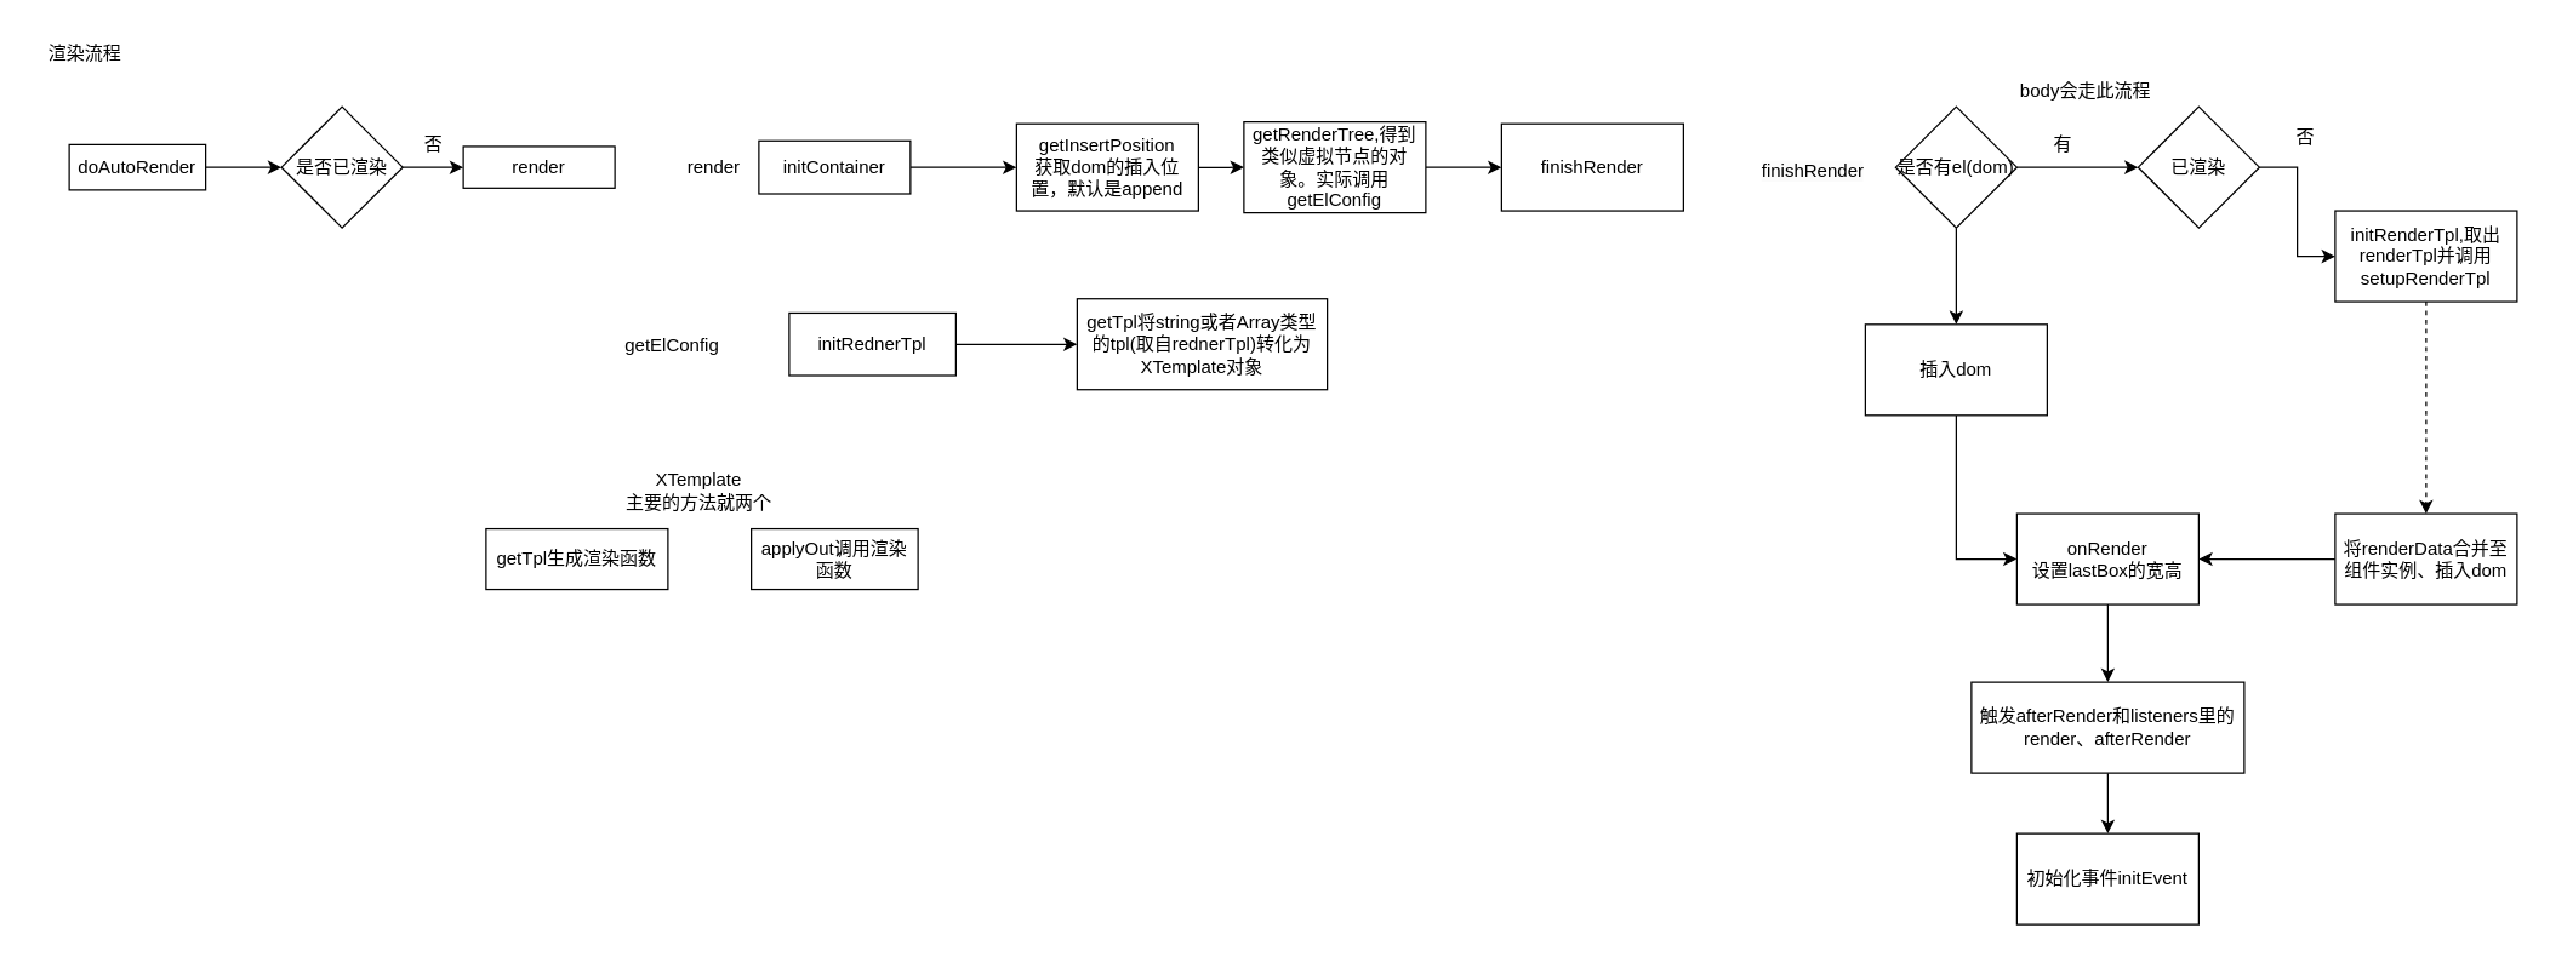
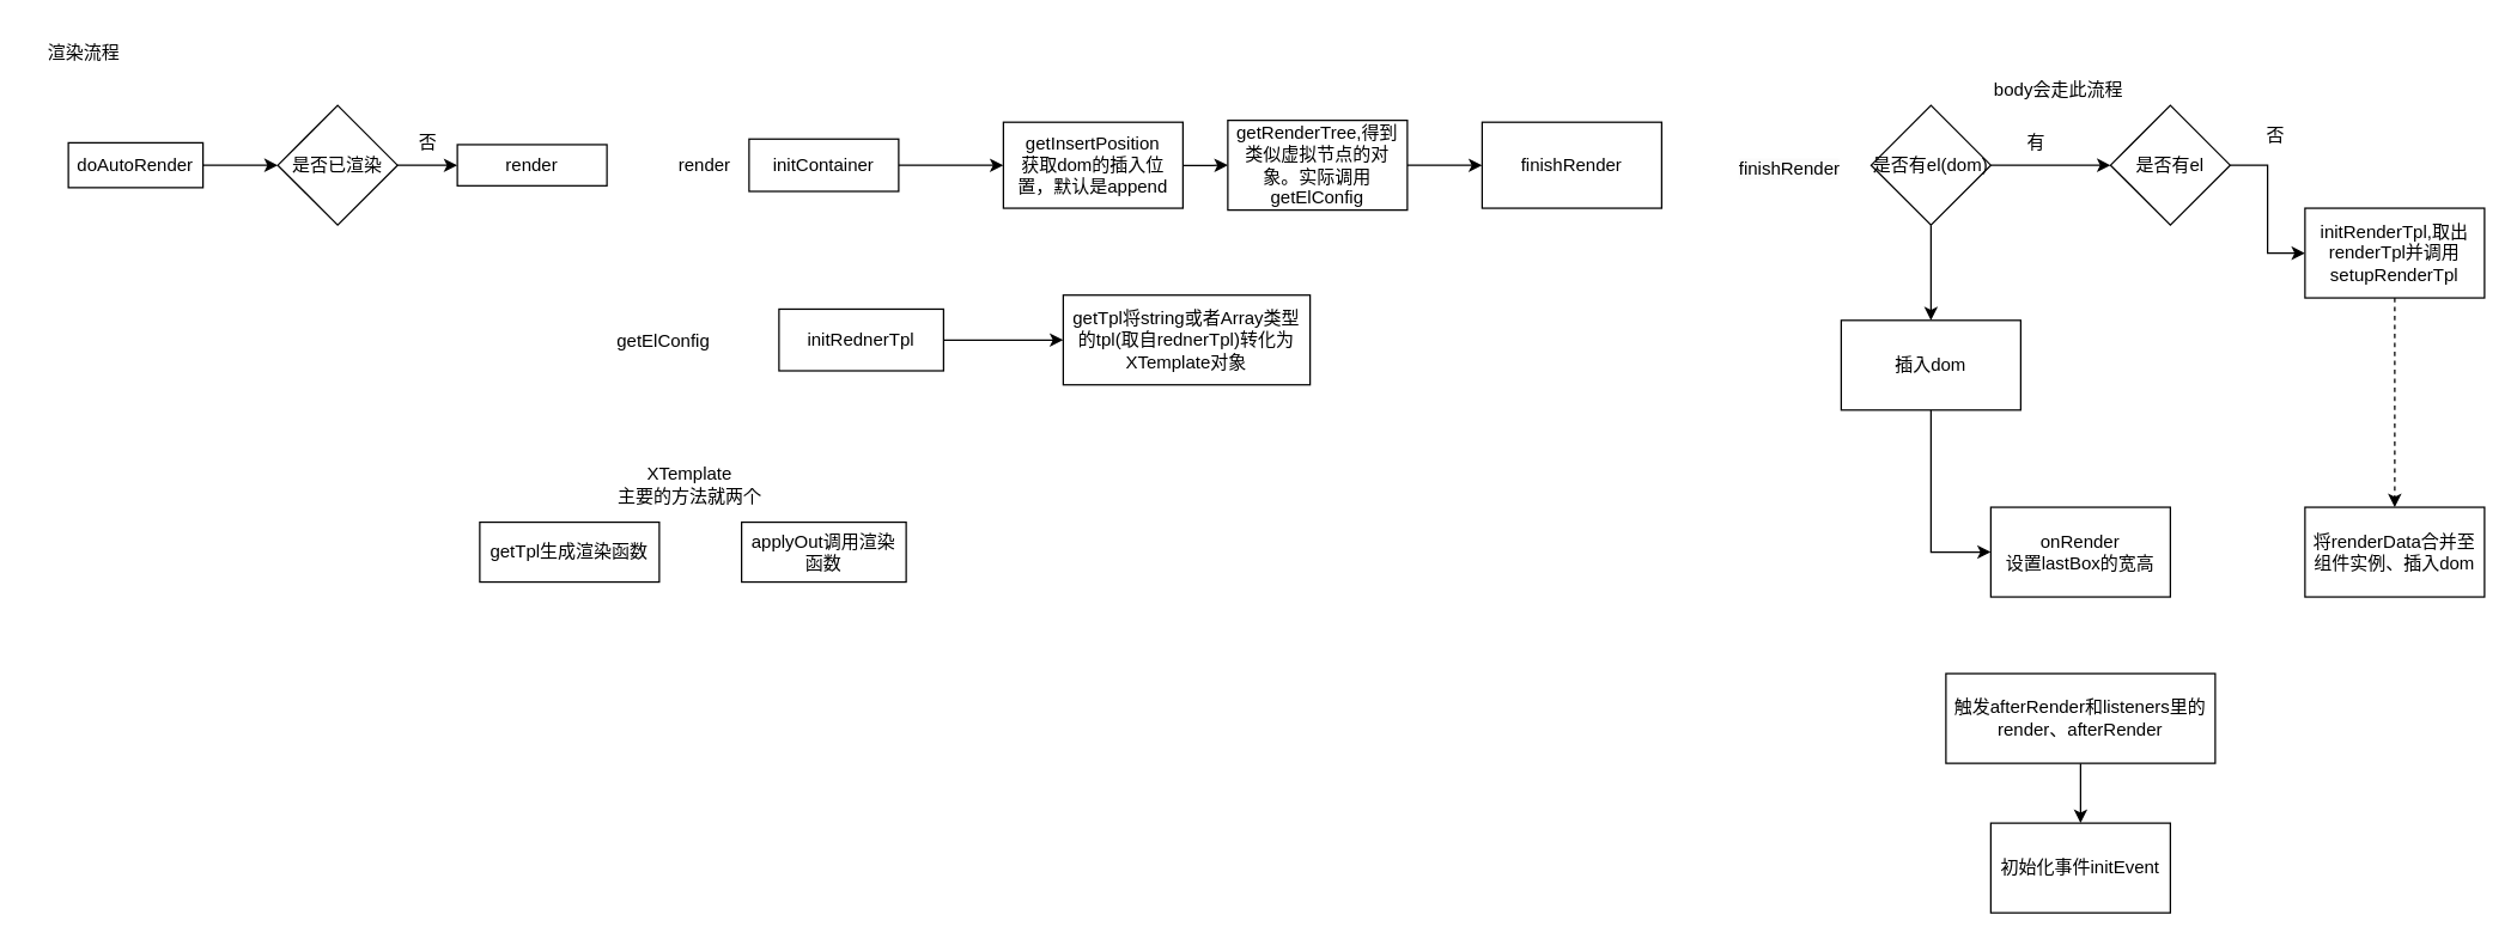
  <mxCell id="0" />
  <mxCell id="1" parent="0" />
  <mxCell id="2" value="渲染流程" style="text;html=1;align=center;verticalAlign=middle;resizable=0;points=[];autosize=1;strokeColor=none;fillColor=none;" vertex="1" parent="1"><mxGeometry x="20" y="20" width="70" height="30" as="geometry" /></mxCell>
  <mxCell id="3" value="" style="edgeStyle=orthogonalEdgeStyle;rounded=0;orthogonalLoop=1;jettySize=auto;html=1;" edge="1" parent="1" source="4" target="6"><mxGeometry relative="1" as="geometry" /></mxCell>
  <mxCell id="4" value="doAutoRender" style="rounded=0;whiteSpace=wrap;html=1;" vertex="1" parent="1"><mxGeometry x="45" y="95" width="90" height="30" as="geometry" /></mxCell>
  <mxCell id="5" value="" style="edgeStyle=orthogonalEdgeStyle;rounded=0;orthogonalLoop=1;jettySize=auto;html=1;" edge="1" parent="1" source="6" target="7"><mxGeometry relative="1" as="geometry" /></mxCell>
  <mxCell id="6" value="是否已渲染" style="rhombus;whiteSpace=wrap;html=1;rounded=0;" vertex="1" parent="1"><mxGeometry x="185" y="70" width="80" height="80" as="geometry" /></mxCell>
  <mxCell id="7" value="render" style="whiteSpace=wrap;html=1;rounded=0;" vertex="1" parent="1"><mxGeometry x="305" y="96.25" width="100" height="27.5" as="geometry" /></mxCell>
  <mxCell id="8" value="否" style="text;html=1;align=center;verticalAlign=middle;resizable=0;points=[];autosize=1;strokeColor=none;fillColor=none;" vertex="1" parent="1"><mxGeometry x="265" y="80" width="40" height="30" as="geometry" /></mxCell>
  <mxCell id="9" value="render&lt;br&gt;" style="text;html=1;align=center;verticalAlign=middle;resizable=0;points=[];autosize=1;strokeColor=none;fillColor=none;" vertex="1" parent="1"><mxGeometry x="440" y="95" width="60" height="30" as="geometry" /></mxCell>
  <mxCell id="10" value="" style="edgeStyle=orthogonalEdgeStyle;rounded=0;orthogonalLoop=1;jettySize=auto;html=1;" edge="1" parent="1" source="11" target="13"><mxGeometry relative="1" as="geometry" /></mxCell>
  <mxCell id="11" value="initContainer" style="whiteSpace=wrap;html=1;" vertex="1" parent="1"><mxGeometry x="500" y="92.5" width="100" height="35" as="geometry" /></mxCell>
  <mxCell id="12" value="" style="edgeStyle=orthogonalEdgeStyle;rounded=0;orthogonalLoop=1;jettySize=auto;html=1;" edge="1" parent="1" source="13" target="36"><mxGeometry relative="1" as="geometry" /></mxCell>
  <mxCell id="13" value="getInsertPosition&lt;br&gt;获取dom的插入位置，默认是append" style="whiteSpace=wrap;html=1;" vertex="1" parent="1"><mxGeometry x="670" y="81.25" width="120" height="57.5" as="geometry" /></mxCell>
  <mxCell id="14" value="finishRender&lt;br&gt;" style="whiteSpace=wrap;html=1;" vertex="1" parent="1"><mxGeometry x="990" y="81.25" width="120" height="57.5" as="geometry" /></mxCell>
  <mxCell id="15" value="&lt;span style=&quot;color: rgb(0, 0, 0); font-family: Helvetica; font-size: 12px; font-style: normal; font-variant-ligatures: normal; font-variant-caps: normal; font-weight: 400; letter-spacing: normal; orphans: 2; text-align: center; text-indent: 0px; text-transform: none; widows: 2; word-spacing: 0px; -webkit-text-stroke-width: 0px; background-color: rgb(251, 251, 251); text-decoration-thickness: initial; text-decoration-style: initial; text-decoration-color: initial; float: none; display: inline !important;&quot;&gt;finishRender&lt;/span&gt;" style="text;whiteSpace=wrap;html=1;" vertex="1" parent="1"><mxGeometry x="1160" y="98.75" width="100" height="21.25" as="geometry" /></mxCell>
  <mxCell id="16" value="" style="edgeStyle=orthogonalEdgeStyle;rounded=0;orthogonalLoop=1;jettySize=auto;html=1;" edge="1" parent="1" source="18" target="21"><mxGeometry relative="1" as="geometry" /></mxCell>
  <mxCell id="17" value="" style="edgeStyle=orthogonalEdgeStyle;rounded=0;orthogonalLoop=1;jettySize=auto;html=1;" edge="1" parent="1" source="18" target="31"><mxGeometry relative="1" as="geometry" /></mxCell>
  <mxCell id="18" value="是否有el(dom)" style="rhombus;whiteSpace=wrap;html=1;" vertex="1" parent="1"><mxGeometry x="1250" y="70" width="80" height="80" as="geometry" /></mxCell>
  <mxCell id="19" value="有" style="text;html=1;align=center;verticalAlign=middle;resizable=0;points=[];autosize=1;strokeColor=none;fillColor=none;" vertex="1" parent="1"><mxGeometry x="1340" y="80" width="40" height="30" as="geometry" /></mxCell>
  <mxCell id="20" value="" style="edgeStyle=orthogonalEdgeStyle;rounded=0;orthogonalLoop=1;jettySize=auto;html=1;" edge="1" parent="1" source="21" target="23"><mxGeometry relative="1" as="geometry" /></mxCell>
- <mxCell id="21" value="已渲染" style="rhombus;whiteSpace=wrap;html=1;" vertex="1" parent="1"><mxGeometry x="1410" y="70" width="80" height="80" as="geometry" /></mxCell>
+ <mxCell id="21" value="是否有el" style="rhombus;whiteSpace=wrap;html=1;" vertex="1" parent="1"><mxGeometry x="1410" y="70" width="80" height="80" as="geometry" /></mxCell>
  <mxCell id="22" value="" style="edgeStyle=orthogonalEdgeStyle;rounded=0;orthogonalLoop=1;jettySize=auto;html=1;dashed=1;" edge="1" parent="1" source="23" target="26"><mxGeometry relative="1" as="geometry" /></mxCell>
  <mxCell id="23" value="initRenderTpl,取出renderTpl并调用setupRenderTpl" style="whiteSpace=wrap;html=1;" vertex="1" parent="1"><mxGeometry x="1540" y="138.75" width="120" height="60" as="geometry" /></mxCell>
  <mxCell id="24" value="否" style="text;html=1;align=center;verticalAlign=middle;resizable=0;points=[];autosize=1;strokeColor=none;fillColor=none;" vertex="1" parent="1"><mxGeometry x="1500" y="75" width="40" height="30" as="geometry" /></mxCell>
- <mxCell id="25" value="" style="edgeStyle=orthogonalEdgeStyle;rounded=0;orthogonalLoop=1;jettySize=auto;html=1;" edge="1" parent="1" source="26" target="28"><mxGeometry relative="1" as="geometry" /></mxCell>
  <mxCell id="26" value="将renderData合并至组件实例、插入dom" style="whiteSpace=wrap;html=1;" vertex="1" parent="1"><mxGeometry x="1540" y="338.75" width="120" height="60" as="geometry" /></mxCell>
- <mxCell id="27" value="" style="edgeStyle=orthogonalEdgeStyle;rounded=0;orthogonalLoop=1;jettySize=auto;html=1;" edge="1" parent="1" source="28" target="33"><mxGeometry relative="1" as="geometry" /></mxCell>
  <mxCell id="28" value="onRender&lt;br&gt;设置lastBox的宽高" style="whiteSpace=wrap;html=1;" vertex="1" parent="1"><mxGeometry x="1330" y="338.75" width="120" height="60" as="geometry" /></mxCell>
  <mxCell id="29" value="body会走此流程" style="text;html=1;align=center;verticalAlign=middle;resizable=0;points=[];autosize=1;strokeColor=none;fillColor=none;" vertex="1" parent="1"><mxGeometry x="1320" y="45" width="110" height="30" as="geometry" /></mxCell>
  <mxCell id="30" style="edgeStyle=orthogonalEdgeStyle;rounded=0;orthogonalLoop=1;jettySize=auto;html=1;entryX=0;entryY=0.5;entryDx=0;entryDy=0;" edge="1" parent="1" source="31" target="28"><mxGeometry relative="1" as="geometry" /></mxCell>
  <mxCell id="31" value="插入dom" style="whiteSpace=wrap;html=1;" vertex="1" parent="1"><mxGeometry x="1230" y="213.75" width="120" height="60" as="geometry" /></mxCell>
  <mxCell id="32" value="" style="edgeStyle=orthogonalEdgeStyle;rounded=0;orthogonalLoop=1;jettySize=auto;html=1;" edge="1" parent="1" source="33" target="34"><mxGeometry relative="1" as="geometry" /></mxCell>
  <mxCell id="33" value="触发afterRender和listeners里的render、afterRender" style="whiteSpace=wrap;html=1;" vertex="1" parent="1"><mxGeometry x="1300" y="450" width="180" height="60" as="geometry" /></mxCell>
  <mxCell id="34" value="初始化事件initEvent" style="whiteSpace=wrap;html=1;" vertex="1" parent="1"><mxGeometry x="1330" y="550" width="120" height="60" as="geometry" /></mxCell>
  <mxCell id="35" value="" style="edgeStyle=orthogonalEdgeStyle;rounded=0;orthogonalLoop=1;jettySize=auto;html=1;" edge="1" parent="1" source="36" target="14"><mxGeometry relative="1" as="geometry" /></mxCell>
  <mxCell id="36" value="getRenderTree,得到类似虚拟节点的对象。实际调用getElConfig" style="whiteSpace=wrap;html=1;" vertex="1" parent="1"><mxGeometry x="820" y="80" width="120" height="60" as="geometry" /></mxCell>
  <mxCell id="37" value="getElConfig" style="text;whiteSpace=wrap;html=1;" vertex="1" parent="1"><mxGeometry x="410" y="213.75" width="90" height="26.25" as="geometry" /></mxCell>
  <mxCell id="38" value="" style="edgeStyle=orthogonalEdgeStyle;rounded=0;orthogonalLoop=1;jettySize=auto;html=1;" edge="1" parent="1" source="39" target="40"><mxGeometry relative="1" as="geometry" /></mxCell>
  <mxCell id="39" value="initRednerTpl" style="whiteSpace=wrap;html=1;" vertex="1" parent="1"><mxGeometry x="520" y="206.25" width="110" height="41.25" as="geometry" /></mxCell>
  <mxCell id="40" value="getTpl将string或者Array类型的tpl(取自rednerTpl)转化为XTemplate对象" style="whiteSpace=wrap;html=1;" vertex="1" parent="1"><mxGeometry x="710" y="196.88" width="165" height="60" as="geometry" /></mxCell>
  <mxCell id="41" value="getTpl生成渲染函数" style="whiteSpace=wrap;html=1;" vertex="1" parent="1"><mxGeometry x="320" y="348.75" width="120" height="40" as="geometry" /></mxCell>
  <mxCell id="42" value="XTemplate&lt;br style=&quot;border-color: var(--border-color);&quot;&gt;主要的方法就两个" style="text;html=1;align=center;verticalAlign=middle;resizable=0;points=[];autosize=1;strokeColor=none;fillColor=none;" vertex="1" parent="1"><mxGeometry x="400" y="303.75" width="120" height="40" as="geometry" /></mxCell>
  <mxCell id="43" value="applyOut调用渲染函数" style="whiteSpace=wrap;html=1;" vertex="1" parent="1"><mxGeometry x="495" y="348.75" width="110" height="40" as="geometry" /></mxCell>
